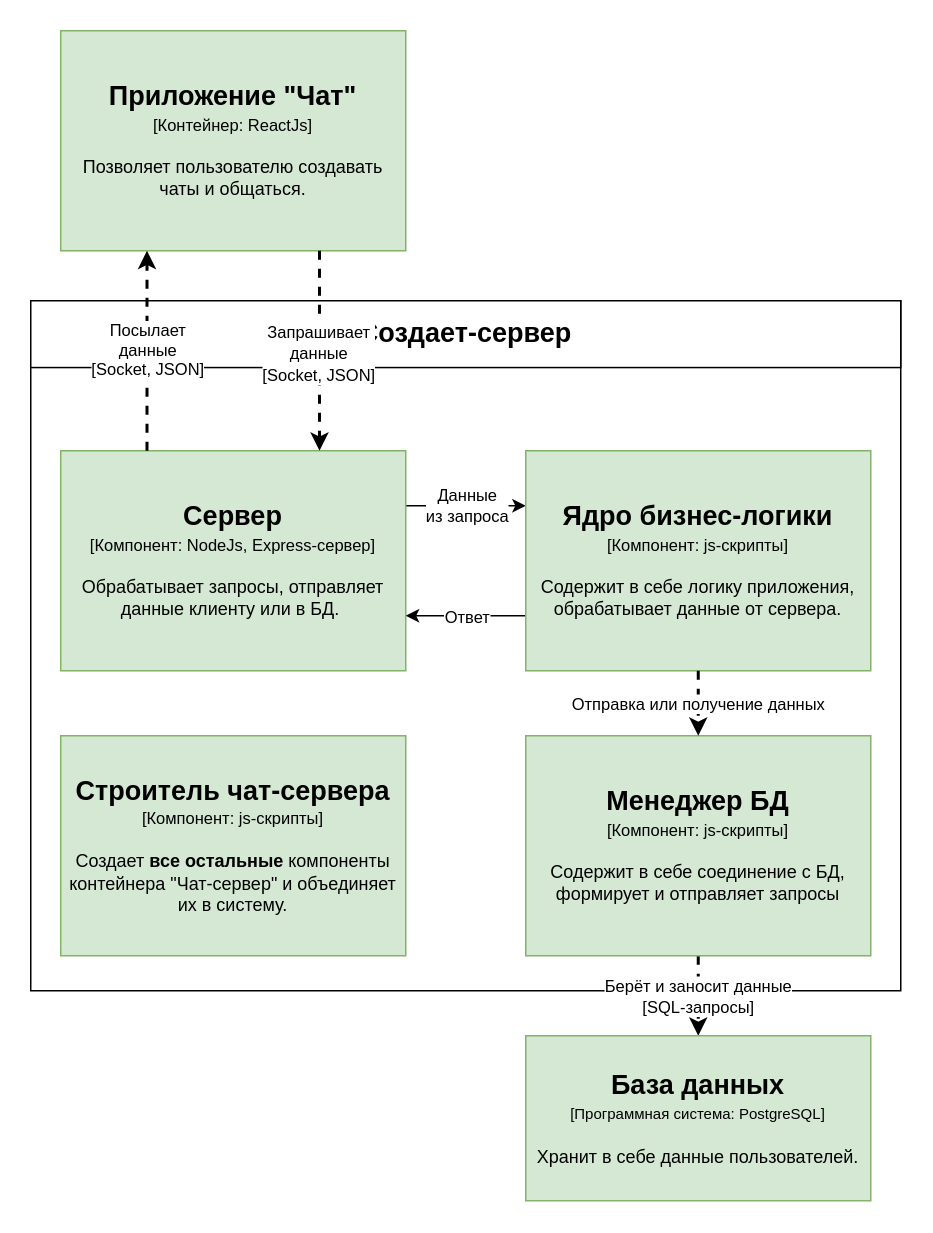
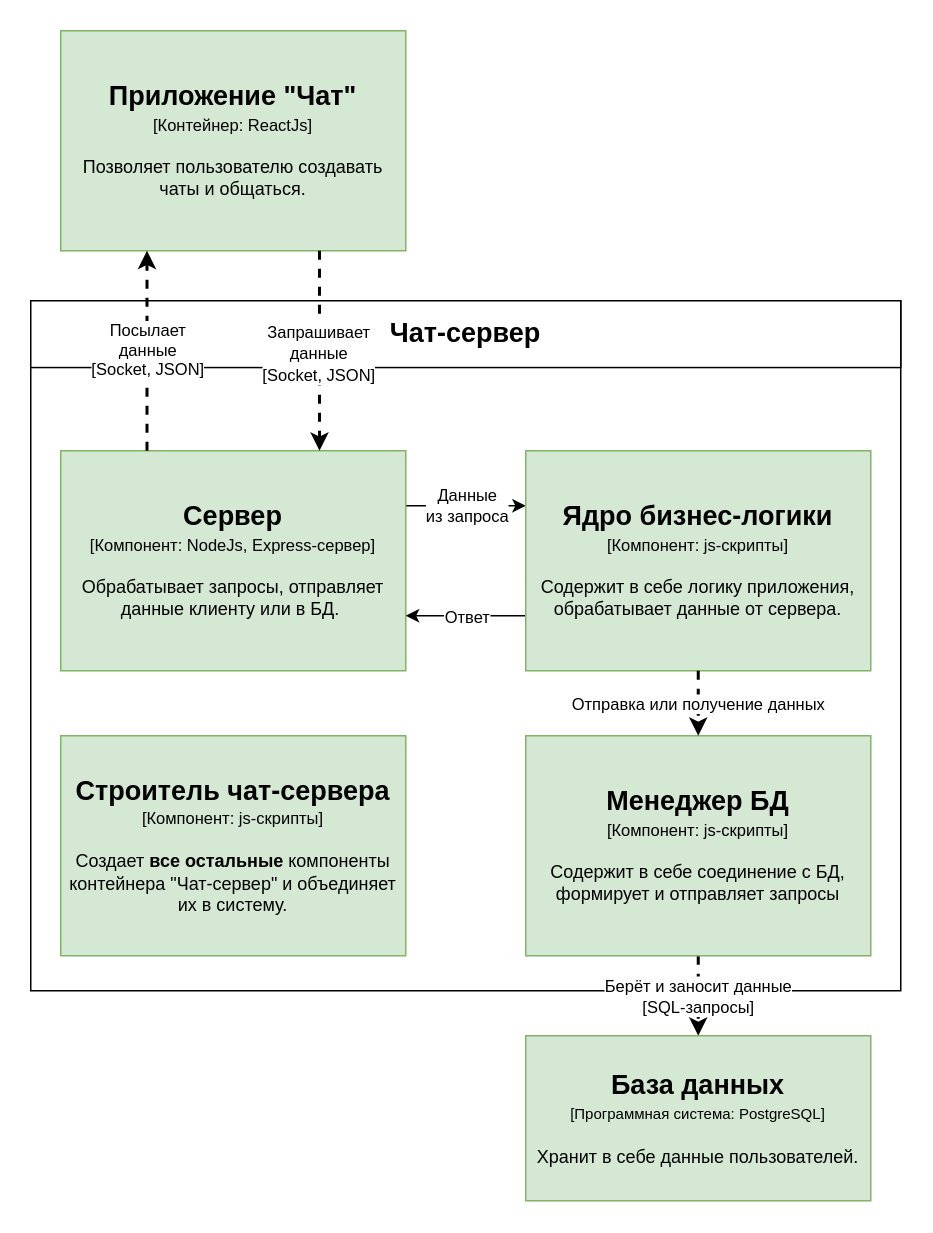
  <mxCell id="0" />
  <mxCell id="1" parent="0" />
  <mxCell id="2" value="" style="rounded=0;whiteSpace=wrap;html=1;" vertex="1" parent="1"><mxGeometry x="20" y="200" width="580" height="460" as="geometry" /></mxCell>
  <mxCell id="3" value="&lt;div&gt;Берёт и заносит данные&lt;/div&gt;&lt;div&gt;[SQL-запросы]&lt;br&gt;&lt;/div&gt;" style="edgeStyle=orthogonalEdgeStyle;rounded=0;orthogonalLoop=1;jettySize=auto;html=1;dashed=1;strokeWidth=2;exitX=0.5;exitY=1;exitDx=0;exitDy=0;" edge="1" parent="1" source="16" target="4"><mxGeometry relative="1" as="geometry"><mxPoint x="-610" y="550" as="sourcePoint" /></mxGeometry></mxCell>
  <mxCell id="4" value="&lt;div&gt;&lt;b&gt;&lt;font style=&quot;font-size: 18px&quot;&gt;База данных&lt;/font&gt;&lt;/b&gt;&lt;br&gt;&lt;/div&gt;&lt;div&gt;&lt;font style=&quot;font-size: 10px&quot;&gt;[&lt;/font&gt;&lt;font style=&quot;font-size: 10px&quot;&gt;&lt;span class=&quot;tlid-translation translation&quot; lang=&quot;ru&quot;&gt;&lt;span title=&quot;&quot; class=&quot;&quot;&gt;Программная система: PostgreSQL&lt;/span&gt;&lt;/span&gt;]&lt;/font&gt;&lt;/div&gt;&lt;div&gt;&lt;font style=&quot;font-size: 10px&quot;&gt;&lt;br&gt;&lt;/font&gt;&lt;/div&gt;&lt;div&gt;Хранит в себе данные пользователей.&lt;br&gt;&lt;/div&gt;" style="rounded=0;whiteSpace=wrap;html=1;fillColor=#d5e8d4;strokeColor=#82b366;" vertex="1" parent="1"><mxGeometry x="350" y="690" width="230" height="110" as="geometry" /></mxCell>
  <mxCell id="5" style="edgeStyle=orthogonalEdgeStyle;rounded=0;orthogonalLoop=1;jettySize=auto;html=1;exitX=1;exitY=0.25;exitDx=0;exitDy=0;entryX=0;entryY=0.25;entryDx=0;entryDy=0;" edge="1" parent="1" source="7" target="11"><mxGeometry relative="1" as="geometry" /></mxCell>
  <mxCell id="6" value="Данные&lt;br&gt;из запроса" style="edgeLabel;html=1;align=center;verticalAlign=middle;resizable=0;points=[];" vertex="1" connectable="0" parent="5"><mxGeometry x="0.421" y="1" relative="1" as="geometry"><mxPoint x="-16.48" y="0.99" as="offset" /></mxGeometry></mxCell>
  <mxCell id="7" value="&lt;div&gt;&lt;b&gt;&lt;font style=&quot;font-size: 18px&quot;&gt;Сервер&lt;/font&gt;&lt;/b&gt;&lt;/div&gt;&lt;div&gt;&lt;font style=&quot;font-size: 11px&quot;&gt;[Компонент&lt;/font&gt;&lt;font style=&quot;font-size: 11px&quot;&gt;&lt;span class=&quot;tlid-translation translation&quot; lang=&quot;ru&quot;&gt;&lt;span title=&quot;&quot; class=&quot;&quot;&gt;: NodeJs, Express-сервер]&lt;/span&gt;&lt;/span&gt;&lt;/font&gt;&lt;/div&gt;&lt;div&gt;&lt;font style=&quot;font-size: 10px&quot;&gt;&lt;br&gt;&lt;/font&gt;&lt;/div&gt;&lt;div&gt;Обрабатывает запросы, отправляет данные клиенту или в БД.&amp;nbsp;&lt;br&gt;&lt;/div&gt;" style="rounded=0;whiteSpace=wrap;html=1;fillColor=#d5e8d4;strokeColor=#82b366;" vertex="1" parent="1"><mxGeometry x="40" y="300" width="230" height="146.667" as="geometry" /></mxCell>
- <mxCell id="8" value="&lt;b style=&quot;font-size: 18px&quot;&gt;Создает-сервер&lt;/b&gt;" style="rounded=0;whiteSpace=wrap;html=1;" vertex="1" parent="1"><mxGeometry x="20" y="200" width="580" height="44.54" as="geometry" /></mxCell>
+ <mxCell id="8" value="&lt;b style=&quot;font-size: 18px&quot;&gt;Чат-сервер&lt;/b&gt;" style="rounded=0;whiteSpace=wrap;html=1;" vertex="1" parent="1"><mxGeometry x="20" y="200" width="580" height="44.54" as="geometry" /></mxCell>
  <mxCell id="9" style="edgeStyle=orthogonalEdgeStyle;rounded=0;orthogonalLoop=1;jettySize=auto;html=1;exitX=0;exitY=0.75;exitDx=0;exitDy=0;entryX=1;entryY=0.75;entryDx=0;entryDy=0;" edge="1" parent="1" source="11" target="7"><mxGeometry relative="1" as="geometry" /></mxCell>
  <mxCell id="10" value="Ответ" style="edgeLabel;html=1;align=center;verticalAlign=middle;resizable=0;points=[];" vertex="1" connectable="0" parent="9"><mxGeometry x="-0.232" y="1" relative="1" as="geometry"><mxPoint x="-8.97" y="-1" as="offset" /></mxGeometry></mxCell>
  <mxCell id="11" value="&lt;div&gt;&lt;b&gt;&lt;font style=&quot;font-size: 18px&quot;&gt;Ядро бизнес-логики&lt;/font&gt;&lt;/b&gt;&lt;/div&gt;&lt;div&gt;&lt;font style=&quot;font-size: 11px&quot;&gt;[Компонент&lt;/font&gt;&lt;font style=&quot;font-size: 11px&quot;&gt;&lt;span class=&quot;tlid-translation translation&quot; lang=&quot;ru&quot;&gt;&lt;span title=&quot;&quot; class=&quot;&quot;&gt;: js-скрипты]&lt;/span&gt;&lt;/span&gt;&lt;/font&gt;&lt;/div&gt;&lt;div&gt;&lt;font style=&quot;font-size: 10px&quot;&gt;&lt;br&gt;&lt;/font&gt;&lt;/div&gt;&lt;div&gt;Содержит в себе логику приложения, обрабатывает данные от сервера.&lt;br&gt;&lt;/div&gt;" style="rounded=0;whiteSpace=wrap;html=1;fillColor=#d5e8d4;strokeColor=#82b366;" vertex="1" parent="1"><mxGeometry x="350" y="300" width="230" height="146.667" as="geometry" /></mxCell>
  <mxCell id="12" value="&lt;div&gt;&lt;b&gt;&lt;font style=&quot;font-size: 18px&quot;&gt;Приложение &lt;/font&gt;&lt;/b&gt;&lt;b&gt;&lt;font style=&quot;font-size: 18px&quot;&gt;&quot;Чат&quot;&lt;/font&gt;&lt;/b&gt;&lt;/div&gt;&lt;div&gt;&lt;font style=&quot;font-size: 11px&quot;&gt;[&lt;/font&gt;&lt;font style=&quot;font-size: 11px&quot;&gt;&lt;span class=&quot;tlid-translation translation&quot; lang=&quot;ru&quot;&gt;&lt;span title=&quot;&quot; class=&quot;&quot;&gt;Контейнер: ReactJs]&lt;/span&gt;&lt;/span&gt;&lt;/font&gt;&lt;/div&gt;&lt;div&gt;&lt;font style=&quot;font-size: 10px&quot;&gt;&lt;br&gt;&lt;/font&gt;&lt;/div&gt;&lt;div&gt;Позволяет пользователю создавать чаты и общаться.&lt;br&gt;&lt;/div&gt;" style="rounded=0;whiteSpace=wrap;html=1;fillColor=#d5e8d4;strokeColor=#82b366;" vertex="1" parent="1"><mxGeometry x="40" y="20" width="230" height="146.667" as="geometry" /></mxCell>
  <mxCell id="13" style="edgeStyle=orthogonalEdgeStyle;rounded=0;orthogonalLoop=1;jettySize=auto;html=1;exitX=0.75;exitY=1;exitDx=0;exitDy=0;entryX=0.75;entryY=0;entryDx=0;entryDy=0;dashed=1;strokeWidth=2;" edge="1" parent="1" source="12" target="7"><mxGeometry relative="1" as="geometry"><mxPoint x="202.5" y="190" as="targetPoint" /></mxGeometry></mxCell>
  <mxCell id="14" value="&lt;div&gt;&lt;font style=&quot;font-size: 11px&quot;&gt;Запрашивает&lt;/font&gt;&lt;/div&gt;&lt;div&gt;&lt;font style=&quot;font-size: 11px&quot;&gt; данные&lt;/font&gt;&lt;/div&gt;&lt;div&gt;&lt;font style=&quot;font-size: 11px&quot;&gt;&lt;font style=&quot;font-size: 11px&quot; size=&quot;3&quot;&gt;[Socket, JSON]&lt;/font&gt;&lt;/font&gt;&lt;/div&gt;" style="text;html=1;align=center;verticalAlign=middle;resizable=0;points=[];labelBackgroundColor=#ffffff;" vertex="1" connectable="0" parent="13"><mxGeometry x="0.15" y="-1" relative="1" as="geometry"><mxPoint y="-9" as="offset" /></mxGeometry></mxCell>
  <mxCell id="15" value="&lt;div&gt;&lt;font style=&quot;font-size: 11px&quot;&gt;Посылает&lt;/font&gt;&lt;/div&gt;&lt;div&gt;&lt;font style=&quot;font-size: 11px&quot; size=&quot;3&quot;&gt;данные&lt;br&gt;&lt;/font&gt;&lt;/div&gt;&lt;div&gt;&lt;font style=&quot;font-size: 11px&quot; size=&quot;3&quot;&gt;[Socket, JSON]&lt;br&gt;&lt;/font&gt;&lt;/div&gt;" style="edgeStyle=orthogonalEdgeStyle;rounded=0;orthogonalLoop=1;jettySize=auto;html=1;exitX=0.25;exitY=0;exitDx=0;exitDy=0;entryX=0.25;entryY=1;entryDx=0;entryDy=0;dashed=1;strokeWidth=2;" edge="1" parent="1" target="12" source="7"><mxGeometry relative="1" as="geometry"><mxPoint x="87.5" y="190" as="sourcePoint" /></mxGeometry></mxCell>
  <mxCell id="16" value="&lt;div&gt;&lt;span style=&quot;font-size: 18px&quot;&gt;&lt;b&gt;Менеджер БД&lt;/b&gt;&lt;/span&gt;&lt;/div&gt;&lt;div&gt;&lt;font style=&quot;font-size: 11px&quot;&gt;[Компонент&lt;/font&gt;&lt;font style=&quot;font-size: 11px&quot;&gt;&lt;span class=&quot;tlid-translation translation&quot; lang=&quot;ru&quot;&gt;&lt;span title=&quot;&quot; class=&quot;&quot;&gt;: js-скрипты]&lt;/span&gt;&lt;/span&gt;&lt;/font&gt;&lt;/div&gt;&lt;div&gt;&lt;font style=&quot;font-size: 10px&quot;&gt;&lt;br&gt;&lt;/font&gt;&lt;/div&gt;&lt;div&gt;Содержит в себе соединение с БД, формирует и отправляет запросы&lt;br&gt;&lt;/div&gt;" style="rounded=0;whiteSpace=wrap;html=1;fillColor=#d5e8d4;strokeColor=#82b366;" vertex="1" parent="1"><mxGeometry x="350" y="490" width="230" height="146.667" as="geometry" /></mxCell>
  <mxCell id="17" value="Отправка или получение данных" style="edgeStyle=orthogonalEdgeStyle;rounded=0;orthogonalLoop=1;jettySize=auto;html=1;dashed=1;strokeWidth=2;" edge="1" parent="1" source="11" target="16"><mxGeometry relative="1" as="geometry"><mxPoint x="455" y="676.667" as="sourcePoint" /><mxPoint x="455" y="740" as="targetPoint" /></mxGeometry></mxCell>
  <mxCell id="18" value="&lt;div&gt;&lt;b&gt;&lt;font style=&quot;font-size: 18px&quot;&gt;Строитель чат-сервера&lt;/font&gt;&lt;/b&gt;&lt;/div&gt;&lt;div&gt;&lt;font style=&quot;font-size: 11px&quot;&gt;[Компонент&lt;/font&gt;&lt;font style=&quot;font-size: 11px&quot;&gt;&lt;span class=&quot;tlid-translation translation&quot; lang=&quot;ru&quot;&gt;&lt;span title=&quot;&quot; class=&quot;&quot;&gt;: js-скрипты]&lt;/span&gt;&lt;/span&gt;&lt;/font&gt;&lt;/div&gt;&lt;div&gt;&lt;font style=&quot;font-size: 10px&quot;&gt;&lt;br&gt;&lt;/font&gt;&lt;/div&gt;&lt;div&gt;Создает &lt;b&gt;все остальные &lt;/b&gt;компоненты контейнера &quot;Чат-сервер&quot; и объединяет их в систему.&lt;br&gt;&lt;/div&gt;" style="rounded=0;whiteSpace=wrap;html=1;fillColor=#d5e8d4;strokeColor=#82b366;" vertex="1" parent="1"><mxGeometry x="40" y="490" width="230" height="146.667" as="geometry" /></mxCell>
